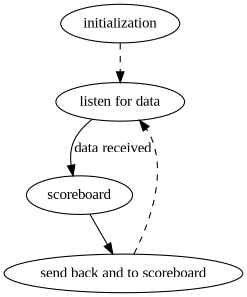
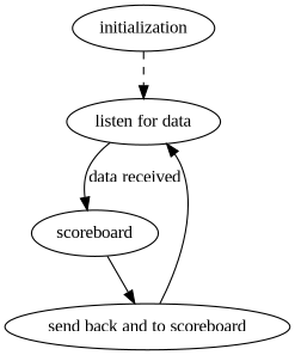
  digraph {
    fontname="Liberation Serif"
    node [fontname="Liberation Serif"]
    edge [fontname="Liberation Serif" style=dashed]
    initialization
    "listen for data"
    n3 [label=scoreboard]
    "send back and to scoreboard"
    initialization -> "listen for data"
    "listen for data" -> n3 [label="data received" style=solid]
    n3 -> "send back and to scoreboard" [style=solid]
-   "send back and to scoreboard" -> "listen for data"
+   "send back and to scoreboard" -> "listen for data" [style=solid]
  }
